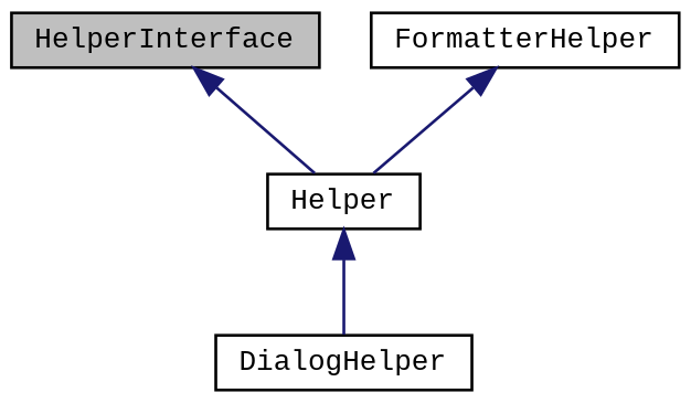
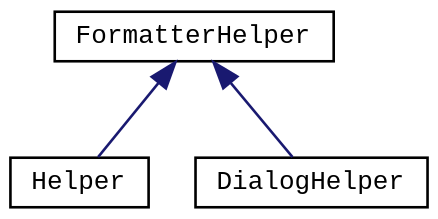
  digraph {
    fontname="Liberation Mono"
    node [color=black fillcolor=white fontname="Liberation Mono" fontsize=10 shape=record style=filled]
    edge [color=midnightblue dir=back fontname="Liberation Mono" fontsize=10 labelfontname=Helvetica labelfontsize=10 style=solid]
-   n1 [fillcolor=grey75 fontcolor=black height=0.2 label=HelperInterface width=0.4]
    n2 [height=0.2 label=Helper width=0.4]
    n3 [height=0.2 label=DialogHelper width=0.4]
    n4 [height=0.2 label=FormatterHelper width=0.4]
-   n1 -> n2
-   n2 -> n3
+   n4 -> n3
    n4 -> n2
  }
